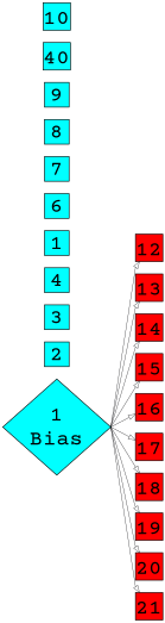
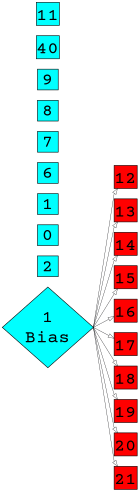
  digraph {
    fontname="Courier Prime"
    rankdir=LR
    splines=polyline
    node [fillcolor=cyan fixsized=True fontcolor=black fontname="Courier Prime" fontsize=32 labelloc=b margin=0 shape=square style=filled]
    edge [arrowhead=onormal color="#00003k" fontname="Courier Prime" headclip=True penwidth=0.5 tailclip=True tailport=e]
    n1 [label="1\nBias" shape=diamond width=0.5]
    n2 [label=2 width=0.5]
-   n3 [label=3 width=0.5]
-   n4 [label=4 width=0.5]
+   n4 [label=0 width=0.5]
    n5 [label=1 width=0.5]
    n6 [label=6 width=0.5]
    n7 [label=7 width=0.5]
    n8 [label=8 width=0.5]
    n9 [label=9 width=0.5]
    n10 [label=40 width=0.5]
-   n11 [label=10 width=0.5]
+   n11 [label=11 width=0.5]
    n12 [fillcolor=red label=12 width=0.5]
    n13 [fillcolor=red label=13 width=0.5]
    n14 [fillcolor=red label=14 width=0.5]
    n15 [fillcolor=red label=15 width=0.5]
    n16 [fillcolor=red label=16 width=0.5]
    n17 [fillcolor=red label=17 width=0.5]
    n18 [fillcolor=red label=18 width=0.5]
    n19 [fillcolor=red label=19 width=0.5]
    n20 [fillcolor=red label=20 width=0.5]
    n21 [fillcolor=red label=21 width=0.5]
    subgraph sub_1 {
      rank=same
      n1
      n2
-     n3
      n4
      n5
      n6
      n7
      n8
      n9
      n10
      n11
    }
    subgraph sub_2 {
      rank=same
      n12
      n13
      n14
      n15
      n16
      n17
      n18
      n19
      n20
      n21
    }
    n1 -> n12 [width=0.1]
    n1 -> n13 [width=0.1]
    n1 -> n14 [width=0.1]
    n1 -> n15 [width=0.1]
    n1 -> n16 [width=0.1]
    n1 -> n17 [width=0.1]
    n1 -> n18 [width=0.1]
    n1 -> n19 [width=0.1]
    n1 -> n20 [width=0.1]
    n1 -> n21 [width=0.1]
  }
